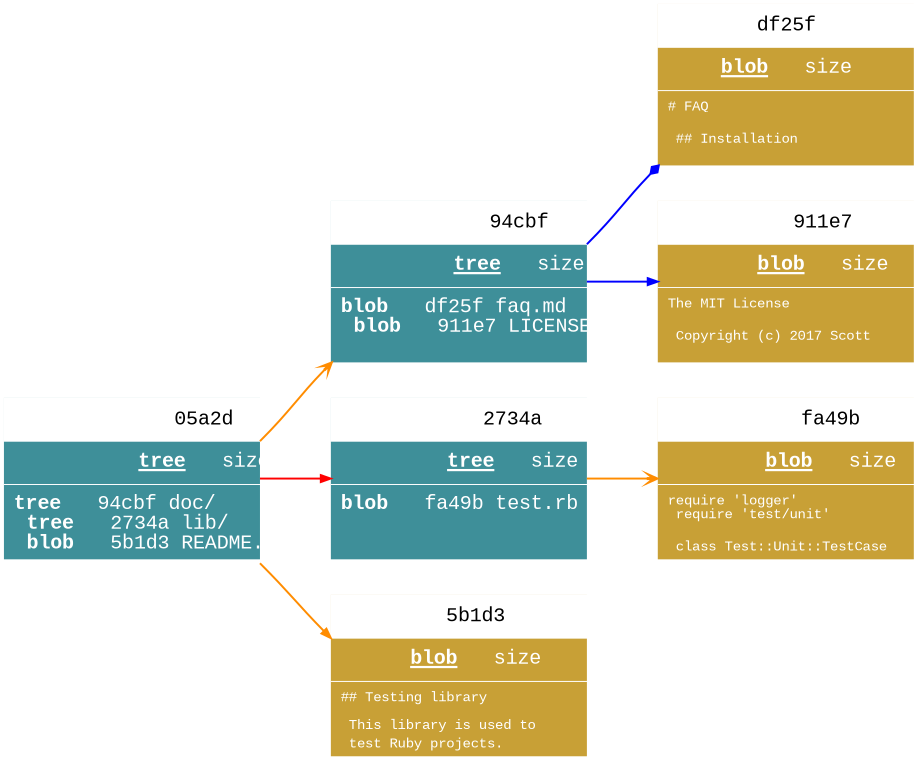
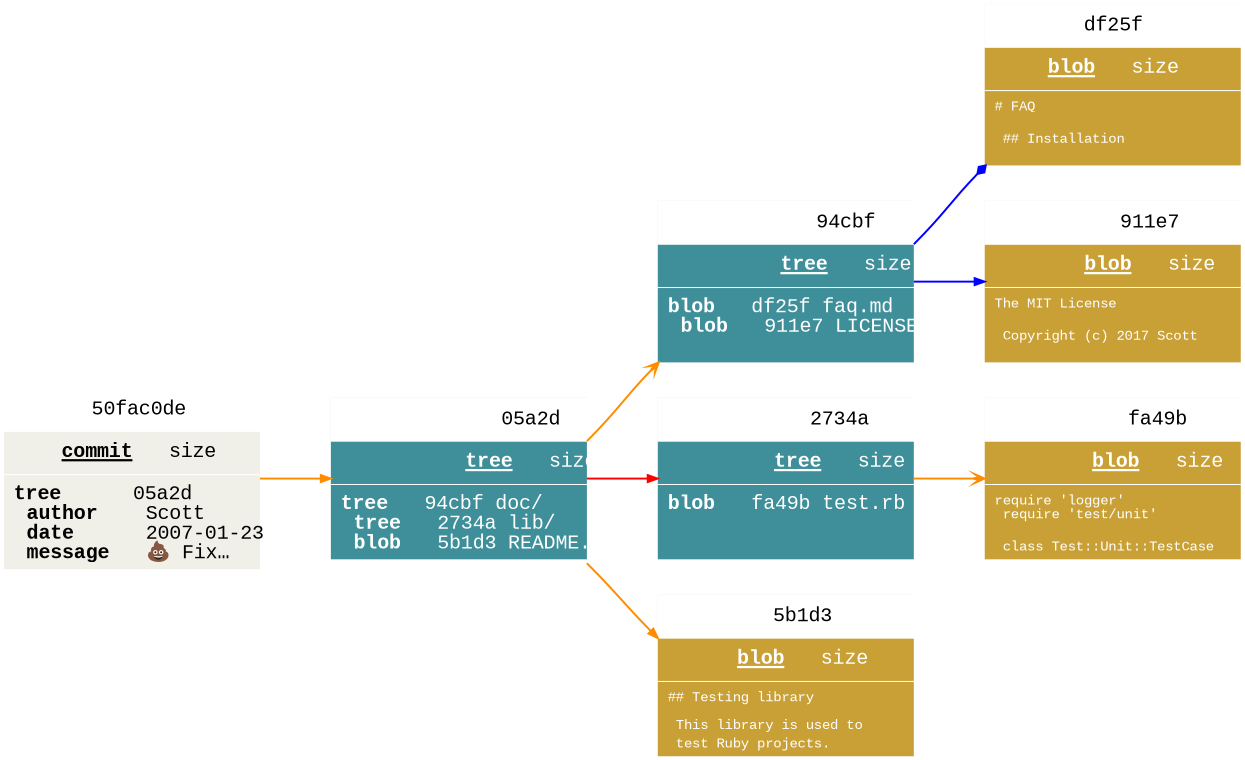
  digraph {
    nodesep=.5
    rankdir=LR
    ranksep=1
    node [fillcolor=transparent fontcolor="#ffffff" fontname="Menlo, Monaco, Consolas, Lucida Console, Courier New, monospace" fontsize=20 margin="0,0" penwidth=0 shape=box]
    edge [color=darkorange dir=forward penwidth=2 arrowhead=normal tailport=e]
+   n1 [fontcolor="#000000" label=<     <table cellspacing="0"            cellpadding="10"            color="white"            border="0"            bgcolor="#f0efe8"            fixedsize="true"            width="260"            height="184">       <tr>         <td border="1"             width="260"             bgcolor="white"><font color="black">50fac0de</font></td>       </tr>       <tr>         <td border="1"             sides="b"><u><b>commit</b></u>   size</td>       </tr>       <tr>         <td align="left"             balign="left"><b>tree</b>      05a2d<br /> <b>author</b>    Scott<br /> <b>date </b>     2007-01-23<br /> <b>message  </b> 💩 Fix…</td>       </tr>     </table>     >]
    n2 [label=<     <table cellspacing="0"            cellpadding="10"            color="white"            border="0"            bgcolor="#3e8f99"            fixedsize="true"            width="260"            height="164">       <tr>         <td border="1"             width="260"             bgcolor="white"><font color="black">05a2d</font></td>       </tr>       <tr>         <td border="1"             sides="b"             port="port_n"><u><b>tree</b></u>   size</td>       </tr>       <tr>         <td align="left"             balign="left"             port="port_s"><b>tree</b>   94cbf doc/<br /> <b>tree</b>   2734a lib/<br /> <b>blob</b>   5b1d3 README.md         </td>       </tr>     </table>     >]
    n3 [label=<     <table cellspacing="0"            cellpadding="10"            color="white"            border="0"            bgcolor="#3e8f99"            fixedsize="true"            width="260"            height="164">       <tr>         <td border="1"             width="260"             bgcolor="white"><font color="black">2734a</font></td>       </tr>       <tr>         <td border="1"             sides="b"><u><b>tree</b></u>   size</td>       </tr>       <tr>         <td align="left"             balign="left"><b>blob</b>   fa49b test.rb         </td>       </tr>     </table>     >]
    n4 [label=<     <table cellspacing="0"            cellpadding="10"            color="white"            border="0"            bgcolor="#3e8f99"            fixedsize="true"            width="260"            height="164">       <tr>         <td border="1"             width="260"             bgcolor="white"><font color="black">94cbf</font></td>       </tr>       <tr>         <td border="1"             sides="b"             port="port_n"><u><b>tree</b></u>   size</td>       </tr>       <tr>         <td align="left"             balign="left"><b>blob</b>   df25f faq.md<br /> <b>blob</b>   911e7 LICENSE         </td>       </tr>     </table>     >]
    n5 [label=<     <table cellspacing="0"            cellpadding="10"            color="white"            border="0"            bgcolor="#c8a036"            fixedsize="true"            width="260"            height="164">       <tr>         <td border="1"             width="260"             bgcolor="white"><font color="black">5b1d3</font></td>       </tr>       <tr>         <td border="1"             sides="b"             port="port"><b><u>blob</u></b>   size</td>       </tr>       <tr>         <td align="left"             balign="left"><font point-size="14">## Testing library<br /> <br /> This library is used to<br /> test Ruby projects.</font>         </td>       </tr>     </table>     >]
    n6 [label=<     <table cellspacing="0"            cellpadding="10"            color="white"            border="0"            bgcolor="#c8a036"            fixedsize="true"            width="260"            height="164">       <tr>         <td border="1"             width="260"             bgcolor="white"><font color="black">fa49b</font></td>       </tr>       <tr>         <td border="1"             sides="b"             port="port"><b><u>blob</u></b>   size</td>       </tr>       <tr>         <td align="left"             balign="left"><font point-size="14">require 'logger'<br /> require 'test/unit'<br /> <br /> class Test::Unit::TestCase</font>         </td>       </tr>     </table>     >]
    n7 [label=<     <table cellspacing="0"            cellpadding="10"            color="white"            border="0"            bgcolor="#c8a036"            fixedsize="true"            width="260"            height="164">       <tr>         <td border="1"             width="260"             bgcolor="white"><font color="black">911e7</font></td>       </tr>       <tr>         <td border="1"             sides="b"><b><u>blob</u></b>   size</td>       </tr>       <tr>         <td align="left"             balign="left"><font point-size="14">The MIT License<br /> <br /> Copyright (c) 2017 Scott</font>         </td>       </tr>     </table>     >]
    n8 [label=<     <table cellspacing="0"            cellpadding="10"            color="white"            border="0"            bgcolor="#c8a036"            fixedsize="true"            width="260"            height="164">       <tr>         <td border="1"             width="260"             bgcolor="white"><font color="black">df25f</font></td>       </tr>       <tr>         <td border="1"             sides="b"             port="port"><b><u>blob</u></b>   size</td>       </tr>       <tr>         <td align="left"             balign="left"><font point-size="14"># FAQ<br /> <br /> ## Installation</font>         </td>       </tr>     </table>     >]
+   n1 -> n2 [tailport=""]
    n2 -> n3 [color=red]
    n2 -> n4 [headport=sw tailport="port_n:ne" arrowhead=vee]
    n2 -> n5 [headport="port:nw" tailport="port_s:se"]
    n3 -> n6 [arrowhead=vee]
    n4 -> n7 [color=blue]
    n4 -> n8 [color=blue headport=sw tailport="port_n:ne" arrowhead=diamond]
  }
